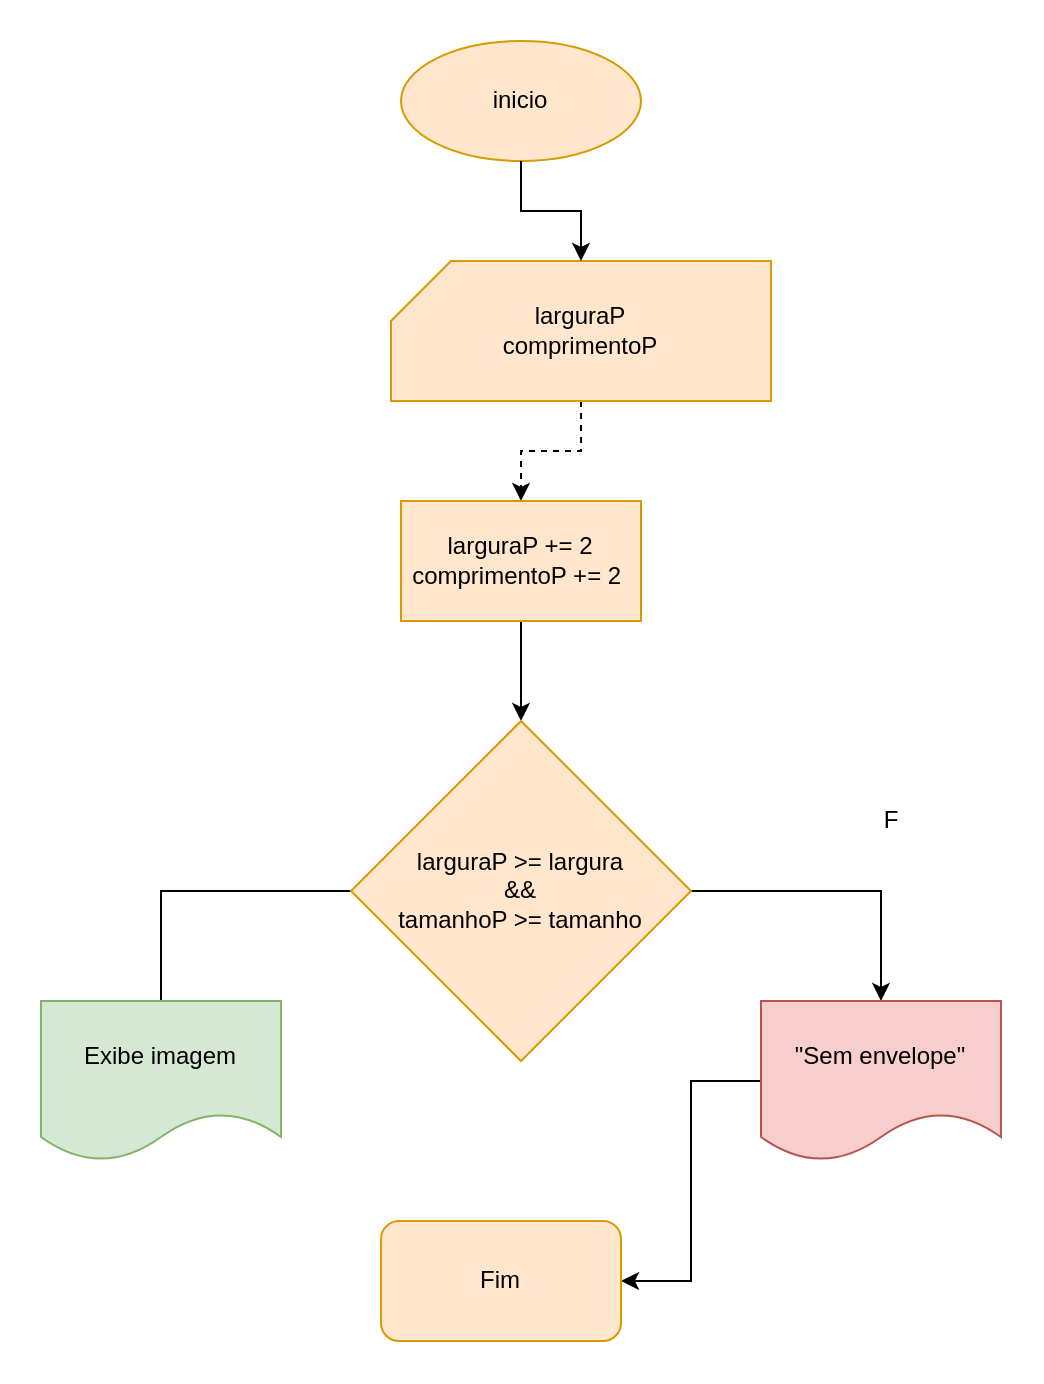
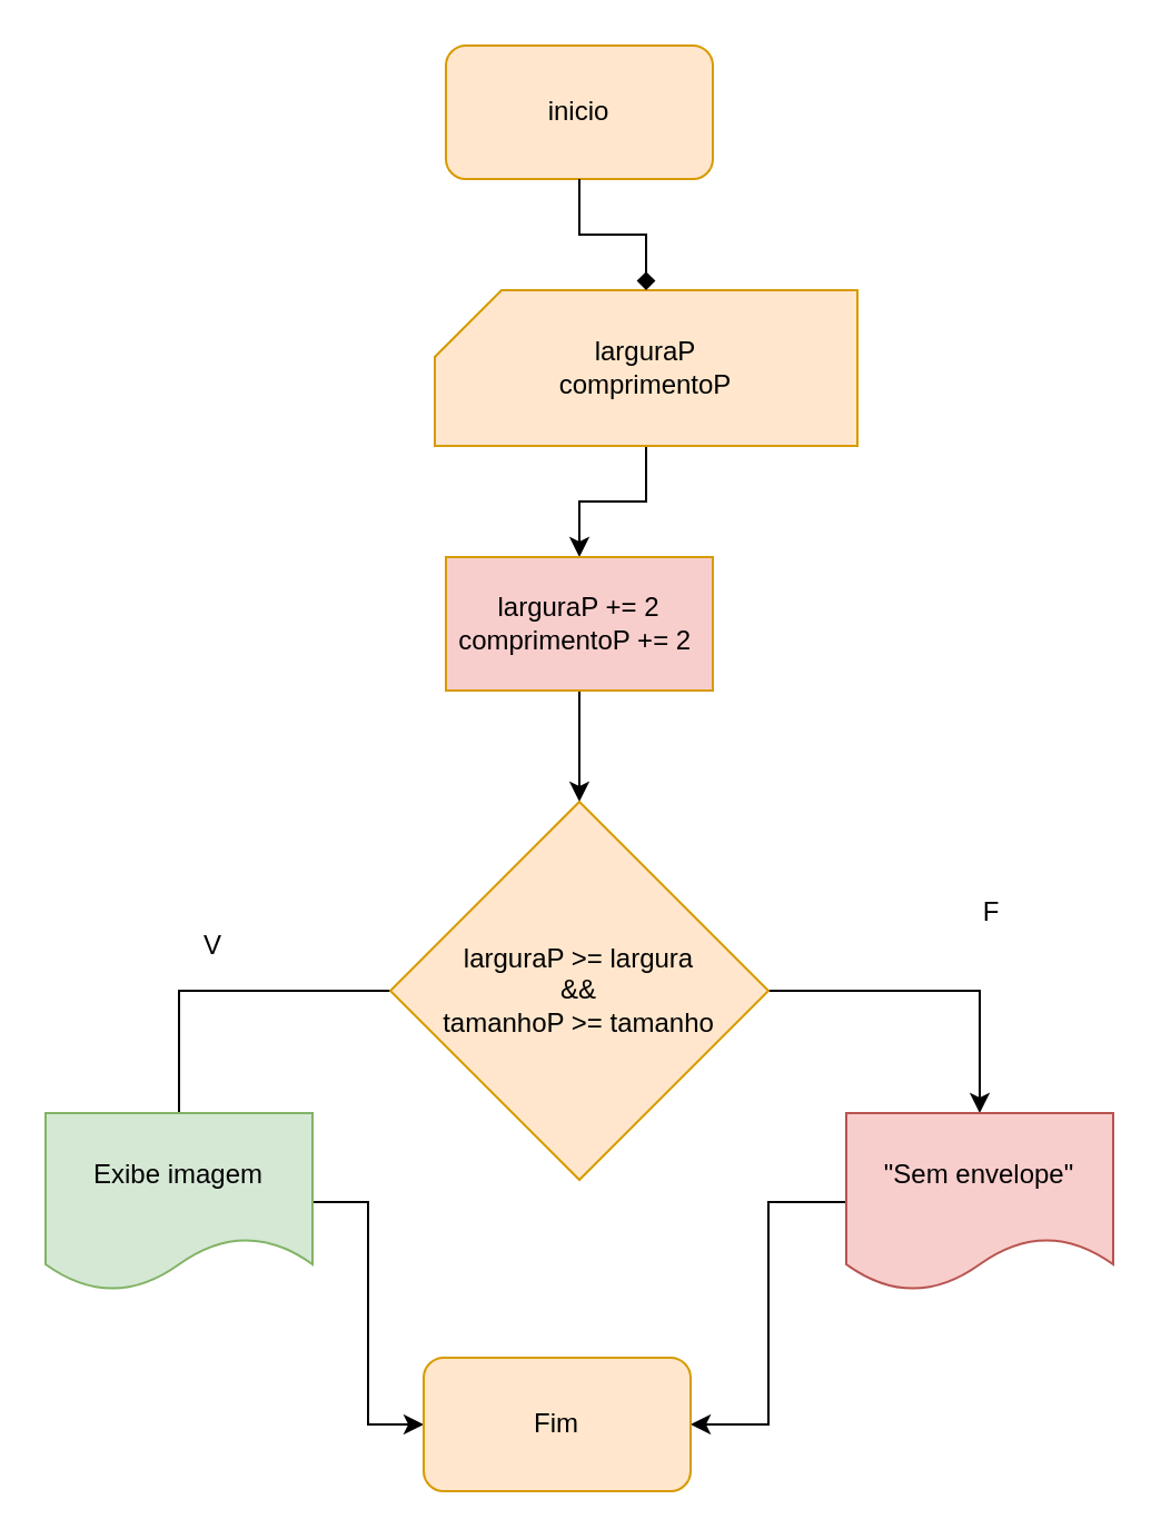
  <mxCell id="0" />
  <mxCell id="1" parent="0" />
- <mxCell id="2" value="inicio" style="ellipse;whiteSpace=wrap;html=1;fillColor=#ffe6cc;strokeColor=#d79b00;" vertex="1" parent="1"><mxGeometry x="200" y="20" width="120" height="60" as="geometry" /></mxCell>
- <mxCell id="3" style="edgeStyle=orthogonalEdgeStyle;rounded=0;orthogonalLoop=1;jettySize=auto;html=1;entryX=0.5;entryY=0;entryDx=0;entryDy=0;dashed=1;" edge="1" parent="1" source="4" target="7"><mxGeometry relative="1" as="geometry" /></mxCell>
+ <mxCell id="2" value="inicio" style="rounded=1;whiteSpace=wrap;html=1;fillColor=#ffe6cc;strokeColor=#d79b00;" vertex="1" parent="1"><mxGeometry x="200" y="20" width="120" height="60" as="geometry" /></mxCell>
+ <mxCell id="3" style="edgeStyle=orthogonalEdgeStyle;rounded=0;orthogonalLoop=1;jettySize=auto;html=1;entryX=0.5;entryY=0;entryDx=0;entryDy=0;" edge="1" parent="1" source="4" target="7"><mxGeometry relative="1" as="geometry" /></mxCell>
  <mxCell id="4" value="larguraP&lt;br&gt;comprimentoP" style="shape=card;whiteSpace=wrap;html=1;fillColor=#ffe6cc;strokeColor=#d79b00;" vertex="1" parent="1"><mxGeometry x="195" y="130" width="190" height="70" as="geometry" /></mxCell>
- <mxCell id="5" style="edgeStyle=orthogonalEdgeStyle;rounded=0;orthogonalLoop=1;jettySize=auto;html=1;entryX=0.5;entryY=0;entryDx=0;entryDy=0;entryPerimeter=0;" edge="1" parent="1" source="2" target="4"><mxGeometry relative="1" as="geometry" /></mxCell>
+ <mxCell id="5" style="edgeStyle=orthogonalEdgeStyle;rounded=0;orthogonalLoop=1;jettySize=auto;html=1;entryX=0.5;entryY=0;entryDx=0;entryDy=0;entryPerimeter=0;endArrow=diamond;" edge="1" parent="1" source="2" target="4"><mxGeometry relative="1" as="geometry" /></mxCell>
  <mxCell id="6" style="edgeStyle=orthogonalEdgeStyle;rounded=0;orthogonalLoop=1;jettySize=auto;html=1;entryX=0.5;entryY=0;entryDx=0;entryDy=0;" edge="1" parent="1" source="7" target="10"><mxGeometry relative="1" as="geometry" /></mxCell>
- <mxCell id="7" value="larguraP += 2&lt;br&gt;comprimentoP += 2&amp;nbsp;" style="rounded=0;whiteSpace=wrap;html=1;fillColor=#ffe6cc;strokeColor=#d79b00;" vertex="1" parent="1"><mxGeometry x="200" y="250" width="120" height="60" as="geometry" /></mxCell>
+ <mxCell id="7" value="larguraP += 2&lt;br&gt;comprimentoP += 2&amp;nbsp;" style="rounded=0;whiteSpace=wrap;html=1;fillColor=#f8cecc;strokeColor=#d79b00;" vertex="1" parent="1"><mxGeometry x="200" y="250" width="120" height="60" as="geometry" /></mxCell>
  <mxCell id="8" style="edgeStyle=orthogonalEdgeStyle;rounded=0;orthogonalLoop=1;jettySize=auto;html=1;entryX=0.5;entryY=0;entryDx=0;entryDy=0;endArrow=none;" edge="1" parent="1" source="10" target="12"><mxGeometry relative="1" as="geometry" /></mxCell>
  <mxCell id="9" style="edgeStyle=orthogonalEdgeStyle;rounded=0;orthogonalLoop=1;jettySize=auto;html=1;entryX=0.5;entryY=0;entryDx=0;entryDy=0;" edge="1" parent="1" source="10" target="15"><mxGeometry relative="1" as="geometry" /></mxCell>
  <mxCell id="10" value="larguraP &amp;gt;= largura&lt;br&gt;&amp;amp;&amp;amp;&lt;br&gt;tamanhoP &amp;gt;= tamanho" style="rhombus;whiteSpace=wrap;html=1;fillColor=#ffe6cc;strokeColor=#d79b00;" vertex="1" parent="1"><mxGeometry x="175" y="360" width="170" height="170" as="geometry" /></mxCell>
+ <mxCell id="11" style="edgeStyle=orthogonalEdgeStyle;rounded=0;orthogonalLoop=1;jettySize=auto;html=1;entryX=0;entryY=0.5;entryDx=0;entryDy=0;" edge="1" parent="1" source="12" target="17"><mxGeometry relative="1" as="geometry" /></mxCell>
  <mxCell id="12" value="Exibe imagem" style="shape=document;whiteSpace=wrap;html=1;boundedLbl=1;fillColor=#d5e8d4;strokeColor=#82b366;" vertex="1" parent="1"><mxGeometry x="20" y="500" width="120" height="80" as="geometry" /></mxCell>
+ <mxCell id="13" value="V" style="text;html=1;align=center;verticalAlign=middle;resizable=0;points=[];autosize=1;strokeColor=none;fillColor=none;" vertex="1" parent="1"><mxGeometry x="80" y="410" width="30" height="30" as="geometry" /></mxCell>
  <mxCell id="14" style="edgeStyle=orthogonalEdgeStyle;rounded=0;orthogonalLoop=1;jettySize=auto;html=1;entryX=1;entryY=0.5;entryDx=0;entryDy=0;" edge="1" parent="1" source="15" target="17"><mxGeometry relative="1" as="geometry" /></mxCell>
  <mxCell id="15" value="&quot;Sem envelope&quot;" style="shape=document;whiteSpace=wrap;html=1;boundedLbl=1;fillColor=#f8cecc;strokeColor=#b85450;" vertex="1" parent="1"><mxGeometry x="380" y="500" width="120" height="80" as="geometry" /></mxCell>
  <mxCell id="16" value="F" style="text;html=1;align=center;verticalAlign=middle;resizable=0;points=[];autosize=1;strokeColor=none;fillColor=none;" vertex="1" parent="1"><mxGeometry x="430" y="395" width="30" height="30" as="geometry" /></mxCell>
  <mxCell id="17" value="Fim" style="rounded=1;whiteSpace=wrap;html=1;fillColor=#ffe6cc;strokeColor=#d79b00;" vertex="1" parent="1"><mxGeometry x="190" y="610" width="120" height="60" as="geometry" /></mxCell>
